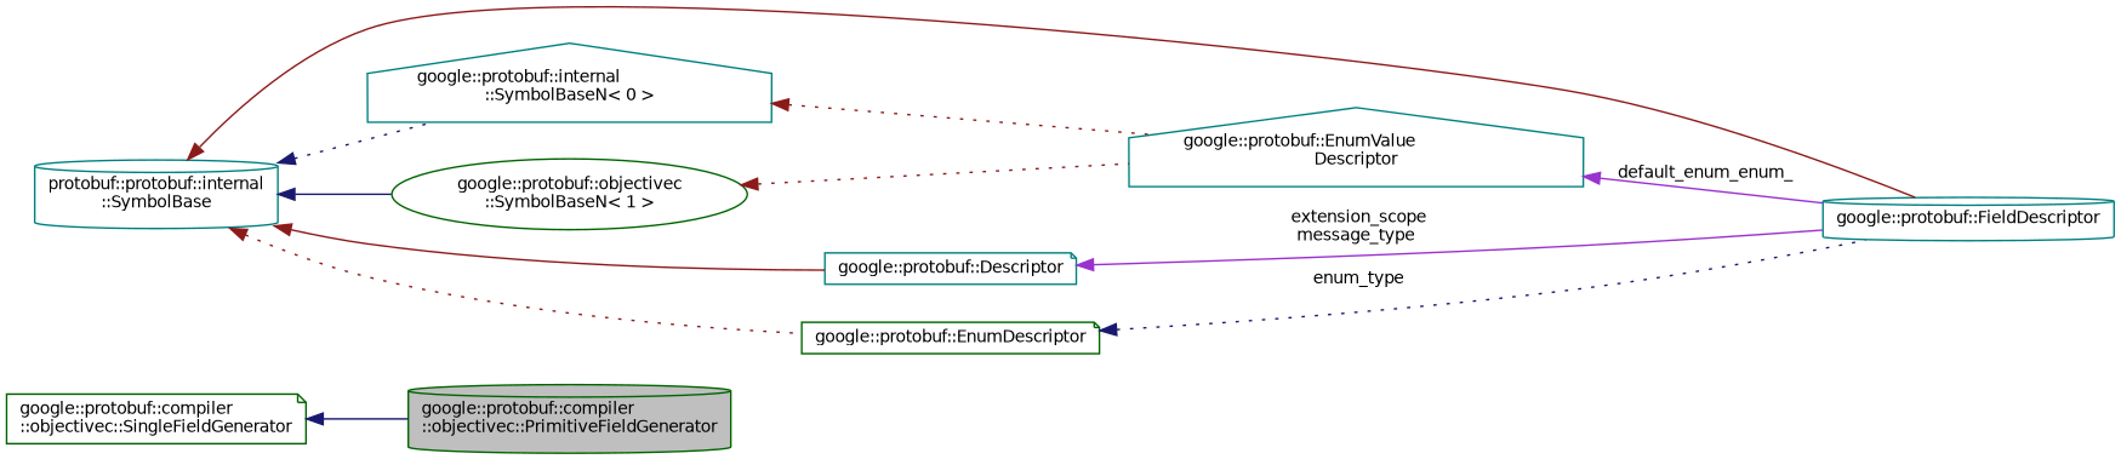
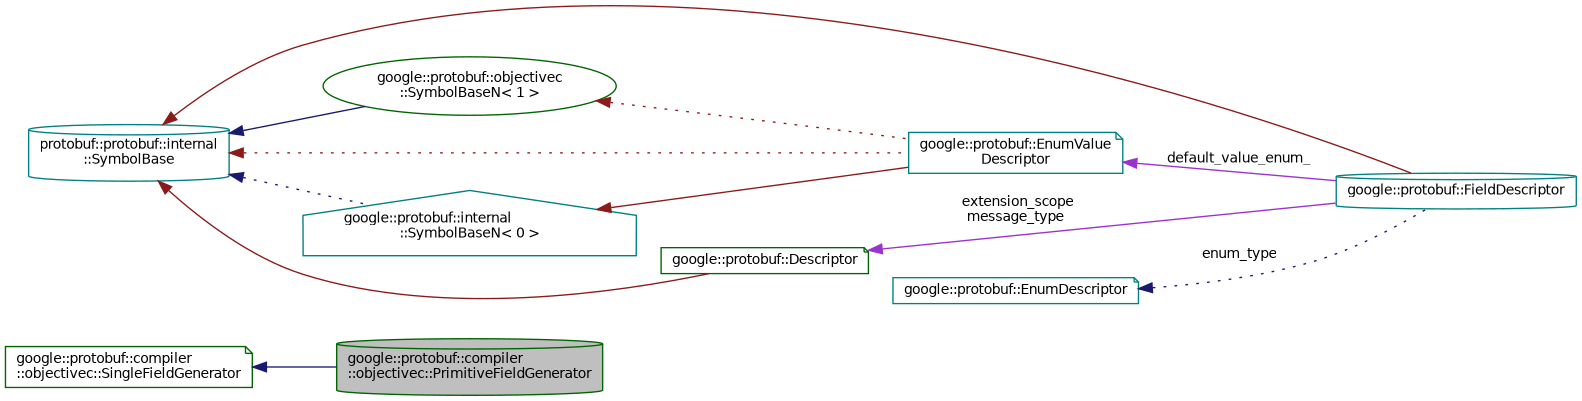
  digraph {
    rankdir=LR
    node [color=teal fillcolor=white fontname=Helvetica fontsize=10 shape=cylinder style=filled]
    edge [color=firebrick4 dir=back fontname=Helvetica fontsize=10 labelfontname=Helvetica labelfontsize=10 style=solid]
    n1 [color=darkgreen fillcolor=grey75 fontcolor=black height=0.2 label="google::protobuf::compiler\l::objectivec::PrimitiveFieldGenerator" width=0.4]
    n2 [color=darkgreen height=0.2 label="google::protobuf::compiler\l::objectivec::SingleFieldGenerator" shape=note width=0.4]
    n3 [height=0.2 label="google::protobuf::FieldDescriptor" width=0.4]
    n4 [height=0.2 label="protobuf::protobuf::internal\l::SymbolBase" width=0.4]
    n5 [height=0.2 label="google::protobuf::internal\l::SymbolBaseN\< 0 \>" shape=house width=0.4]
    n6 [color=darkgreen height=0.2 label="google::protobuf::objectivec\l::SymbolBaseN\< 1 \>" shape=ellipse width=0.4]
-   n7 [height=0.2 label="google::protobuf::Descriptor" shape=note width=0.4]
-   n8 [color=darkgreen height=0.2 label="google::protobuf::EnumDescriptor" shape=note width=0.4]
-   n9 [height=0.2 label="google::protobuf::EnumValue\lDescriptor" shape=house width=0.4]
+   n7 [color=darkgreen height=0.2 label="google::protobuf::Descriptor" shape=note width=0.4]
+   n8 [height=0.2 label="google::protobuf::EnumDescriptor" shape=note width=0.4]
+   n9 [height=0.2 label="google::protobuf::EnumValue\lDescriptor" shape=note width=0.4]
    n2 -> n1 [color=midnightblue]
    n4 -> n3
    n4 -> n5 [color=midnightblue style=dotted]
    n4 -> n6 [color=midnightblue]
    n4 -> n7
-   n4 -> n8 [style=dotted]
-   n5 -> n9 [style=dotted]
+   n4 -> n9 [style=dotted]
+   n5 -> n9
    n6 -> n9 [style=dotted]
    n7 -> n3 [color=darkorchid3 label=" extension_scope\nmessage_type"]
    n8 -> n3 [color=midnightblue label=" enum_type" style=dotted]
-   n9 -> n3 [color=darkorchid3 label=" default_enum_enum_"]
+   n9 -> n3 [color=darkorchid3 label=" default_value_enum_"]
  }
